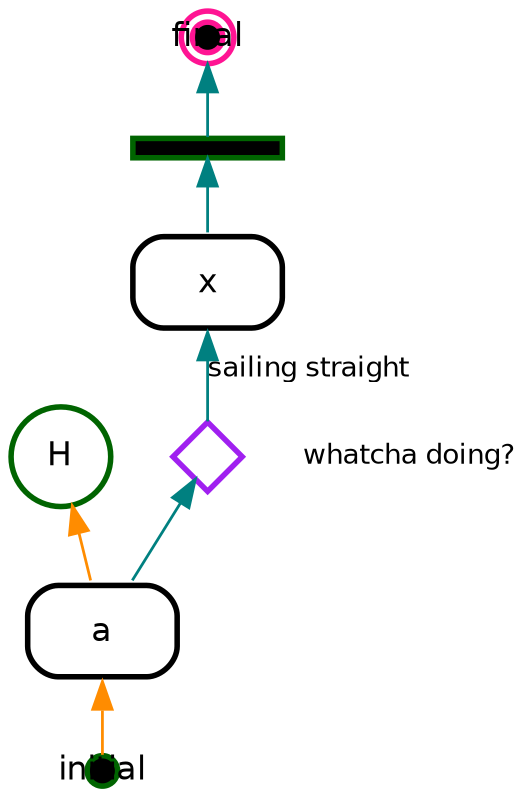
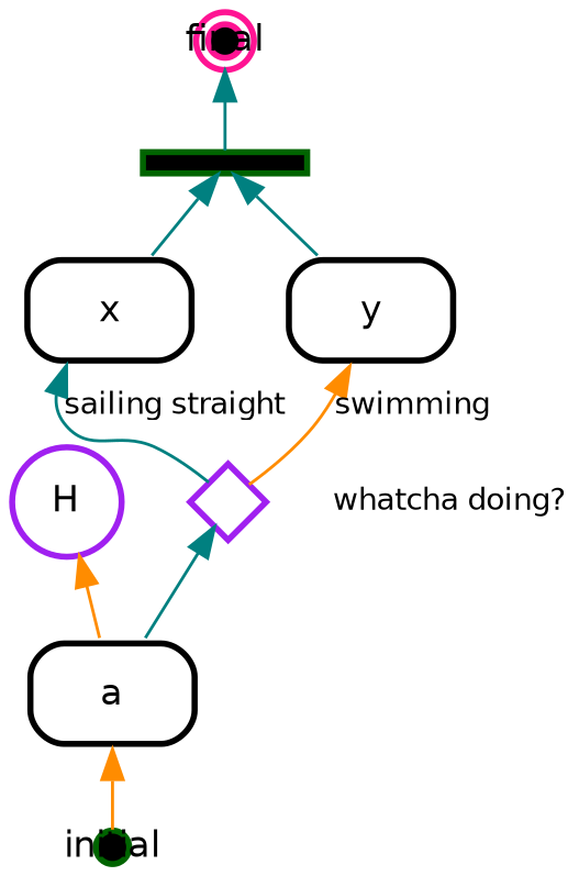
  digraph {
    compound=true
    fontname=Helvetica
    fontsize=12
    nodesep=0.3
    ordering=out
    penwidth=2.0
    rankdir=BT
    ranksep=0.1
    splines=true
    node [fillcolor=white fontname=Helvetica fontsize=12 penwidth=2.0 shape=circle style=filled]
    edge [color=teal fontname=Helvetica fontsize=10]
    initial [color=darkgreen fillcolor=black fixedsize=true height=0.15]
    n2 [label=<        <table align="center" cellborder="0" border="2" style="rounded" width="48">         <tr><td width="48" cellpadding="7">a</td></tr>       </table>     > margin=0 shape=plaintext]
-   n3 [color=darkgreen label=H]
+   n3 [color=purple label=H]
    n4 [color=purple fixedsize=true fontsize=10 height=0.35 label=" " shape=diamond width=0.35]
    n5 [label=<        <table align="center" cellborder="0" border="2" style="rounded" width="48">         <tr><td width="48" cellpadding="7">x</td></tr>       </table>     > margin=0 shape=plaintext]
+   n6 [label=<        <table align="center" cellborder="0" border="2" style="rounded" width="48">         <tr><td width="48" cellpadding="7">y</td></tr>       </table>     > margin=0 shape=plaintext]
    n7 [color=darkgreen fillcolor=black fixedsize=true height=0.1 label=" " shape=rect]
    final [color=deeppink fillcolor=black fixedsize=true height=0.15 peripheries=2]
    initial -> n2 [color=darkorange label=" "]
    n2 -> n3 [color=darkorange label=" "]
    n2 -> n4 [label=" "]
    n4 -> n4 [color=transparent label=<whatcha doing?>]
    n4 -> n5 [label="sailing straight   \l"]
+   n4 -> n6 [color=darkorange label="swimming   \l"]
    n5 -> n7 [label=" "]
+   n6 -> n7 [label=" "]
    n7 -> final [label=" "]
  }
